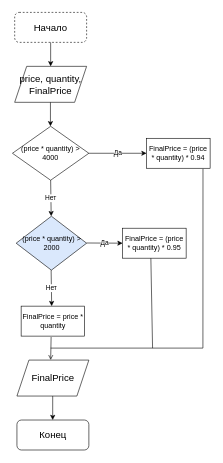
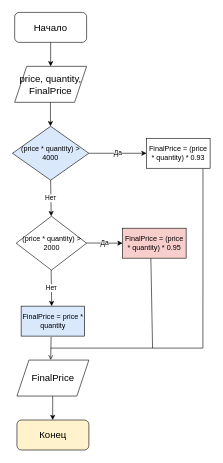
  <mxCell id="0" />
  <mxCell id="1" parent="0" />
- <mxCell id="2" value="Начало" style="rounded=1;whiteSpace=wrap;html=1;fontSize=16;dashed=1;" vertex="1" parent="1"><mxGeometry x="24" y="20" width="120" height="50" as="geometry" /></mxCell>
- <mxCell id="3" value="Конец" style="rounded=1;whiteSpace=wrap;html=1;fontSize=16;" vertex="1" parent="1"><mxGeometry x="27.75" y="700" width="120" height="50" as="geometry" /></mxCell>
+ <mxCell id="2" value="Начало" style="rounded=1;whiteSpace=wrap;html=1;fontSize=16;" vertex="1" parent="1"><mxGeometry x="24" y="20" width="120" height="50" as="geometry" /></mxCell>
+ <mxCell id="3" value="Конец" style="rounded=1;whiteSpace=wrap;html=1;fontSize=16;fillColor=#fff2cc;" vertex="1" parent="1"><mxGeometry x="27.75" y="700" width="120" height="50" as="geometry" /></mxCell>
  <mxCell id="4" value="" style="endArrow=classic;html=1;rounded=0;exitX=0.5;exitY=1;exitDx=0;exitDy=0;" edge="1" parent="1" source="2"><mxGeometry width="50" height="50" relative="1" as="geometry"><mxPoint x="64" y="170" as="sourcePoint" /><mxPoint x="84" y="110" as="targetPoint" /></mxGeometry></mxCell>
  <mxCell id="5" value="price, quantity,&lt;div&gt;FinalPrice&lt;/div&gt;" style="shape=parallelogram;perimeter=parallelogramPerimeter;whiteSpace=wrap;html=1;fixedSize=1;fontSize=16;" vertex="1" parent="1"><mxGeometry x="24" y="110" width="120" height="60" as="geometry" /></mxCell>
  <mxCell id="6" value="" style="endArrow=classic;html=1;rounded=0;exitX=0.5;exitY=1;exitDx=0;exitDy=0;" edge="1" parent="1"><mxGeometry width="50" height="50" relative="1" as="geometry"><mxPoint x="83.66" y="170" as="sourcePoint" /><mxPoint x="83.66" y="210" as="targetPoint" /></mxGeometry></mxCell>
- <mxCell id="7" value="(price * quantity) &amp;gt; 4000" style="rhombus;whiteSpace=wrap;html=1;" vertex="1" parent="1"><mxGeometry x="20.25" y="210" width="127.5" height="90" as="geometry" /></mxCell>
- <mxCell id="8" value="(price * quantity) &amp;gt; 2000" style="rhombus;whiteSpace=wrap;html=1;fillColor=#dae8fc;" vertex="1" parent="1"><mxGeometry x="26.5" y="360" width="117.5" height="90" as="geometry" /></mxCell>
+ <mxCell id="7" value="(price * quantity) &amp;gt; 4000" style="rhombus;whiteSpace=wrap;html=1;fillColor=#dae8fc;" vertex="1" parent="1"><mxGeometry x="20.25" y="210" width="127.5" height="90" as="geometry" /></mxCell>
+ <mxCell id="8" value="(price * quantity) &amp;gt; 2000" style="rhombus;whiteSpace=wrap;html=1;" vertex="1" parent="1"><mxGeometry x="26.5" y="360" width="117.5" height="90" as="geometry" /></mxCell>
  <mxCell id="9" value="" style="endArrow=classic;html=1;rounded=0;exitX=0.5;exitY=1;exitDx=0;exitDy=0;" edge="1" parent="1"><mxGeometry width="50" height="50" relative="1" as="geometry"><mxPoint x="87.41" y="660" as="sourcePoint" /><mxPoint x="87.41" y="700" as="targetPoint" /></mxGeometry></mxCell>
  <mxCell id="10" value="FinalPrice" style="shape=parallelogram;perimeter=parallelogramPerimeter;whiteSpace=wrap;html=1;fixedSize=1;fontSize=16;" vertex="1" parent="1"><mxGeometry x="27.75" y="600" width="120" height="60" as="geometry" /></mxCell>
  <mxCell id="11" value="" style="endArrow=open;html=1;rounded=0;exitX=0.472;exitY=1.029;exitDx=0;exitDy=0;exitPerimeter=0;entryX=0.469;entryY=-0.005;entryDx=0;entryDy=0;entryPerimeter=0;" edge="1" parent="1" source="16" target="10"><mxGeometry width="50" height="50" relative="1" as="geometry"><mxPoint x="87.41" y="560" as="sourcePoint" /><mxPoint x="87.41" y="600" as="targetPoint" /></mxGeometry></mxCell>
  <mxCell id="12" value="Да" style="endArrow=classic;html=1;rounded=0;exitX=1;exitY=0.5;exitDx=0;exitDy=0;" edge="1" parent="1" source="7"><mxGeometry width="50" height="50" relative="1" as="geometry"><mxPoint x="194" y="235" as="sourcePoint" /><mxPoint x="244" y="255" as="targetPoint" /></mxGeometry></mxCell>
  <mxCell id="13" value="Нет" style="endArrow=classic;html=1;rounded=0;exitX=0.5;exitY=1;exitDx=0;exitDy=0;" edge="1" parent="1" source="7"><mxGeometry width="50" height="50" relative="1" as="geometry"><mxPoint x="84.91" y="320" as="sourcePoint" /><mxPoint x="84.91" y="360" as="targetPoint" /></mxGeometry></mxCell>
  <mxCell id="14" value="Да" style="endArrow=classic;html=1;rounded=0;exitX=1;exitY=0.5;exitDx=0;exitDy=0;" edge="1" parent="1"><mxGeometry width="50" height="50" relative="1" as="geometry"><mxPoint x="144" y="404.66" as="sourcePoint" /><mxPoint x="204" y="405" as="targetPoint" /></mxGeometry></mxCell>
  <mxCell id="15" value="Нет" style="endArrow=classic;html=1;rounded=0;exitX=0.5;exitY=1;exitDx=0;exitDy=0;" edge="1" parent="1"><mxGeometry width="50" height="50" relative="1" as="geometry"><mxPoint x="84.79" y="450" as="sourcePoint" /><mxPoint x="85.7" y="510" as="targetPoint" /></mxGeometry></mxCell>
- <mxCell id="16" value="FinalPrice = price * quantity" style="rounded=0;whiteSpace=wrap;html=1;" vertex="1" parent="1"><mxGeometry x="34.75" y="510" width="106" height="50" as="geometry" /></mxCell>
- <mxCell id="17" value="FinalPrice = (price * quantity) * 0.95" style="rounded=0;whiteSpace=wrap;html=1;" vertex="1" parent="1"><mxGeometry x="204" y="380" width="106" height="50" as="geometry" /></mxCell>
- <mxCell id="18" value="FinalPrice = (price * quantity) * 0.94" style="rounded=0;whiteSpace=wrap;html=1;" vertex="1" parent="1"><mxGeometry x="244" y="230" width="106" height="50" as="geometry" /></mxCell>
+ <mxCell id="16" value="FinalPrice = price * quantity" style="rounded=0;whiteSpace=wrap;html=1;fillColor=#dae8fc;" vertex="1" parent="1"><mxGeometry x="34.75" y="510" width="106" height="50" as="geometry" /></mxCell>
+ <mxCell id="17" value="FinalPrice = (price * quantity) * 0.95" style="rounded=0;whiteSpace=wrap;html=1;fillColor=#f8cecc;" vertex="1" parent="1"><mxGeometry x="204" y="380" width="106" height="50" as="geometry" /></mxCell>
+ <mxCell id="18" value="FinalPrice = (price * quantity) * 0.93" style="rounded=0;whiteSpace=wrap;html=1;" vertex="1" parent="1"><mxGeometry x="244" y="230" width="106" height="50" as="geometry" /></mxCell>
  <mxCell id="19" value="" style="endArrow=none;html=1;rounded=0;exitX=0.888;exitY=1.019;exitDx=0;exitDy=0;exitPerimeter=0;startFill=0;" edge="1" parent="1" source="18"><mxGeometry width="50" height="50" relative="1" as="geometry"><mxPoint x="364" y="350" as="sourcePoint" /><mxPoint x="84" y="580" as="targetPoint" /><Array as="points"><mxPoint x="338" y="580" /></Array></mxGeometry></mxCell>
  <mxCell id="20" value="" style="endArrow=none;html=1;rounded=0;exitX=0.445;exitY=1.002;exitDx=0;exitDy=0;startFill=0;exitPerimeter=0;" edge="1" parent="1" source="17"><mxGeometry width="50" height="50" relative="1" as="geometry"><mxPoint x="256.66" y="430" as="sourcePoint" /><mxPoint x="254" y="580" as="targetPoint" /></mxGeometry></mxCell>
